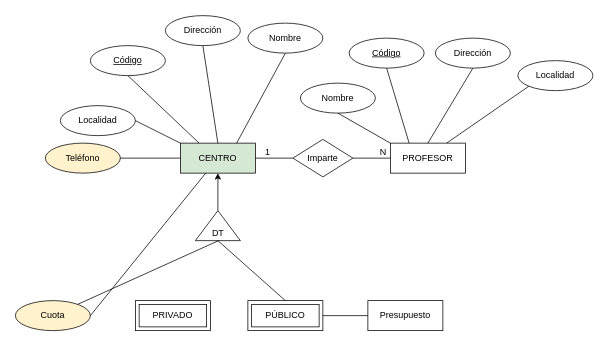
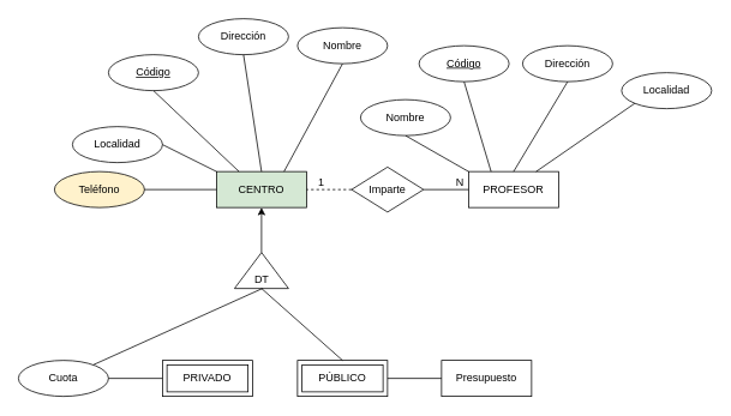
  <mxCell id="0" />
  <mxCell id="1" parent="0" />
  <mxCell id="2" value="CENTRO" style="whiteSpace=wrap;html=1;align=center;fillColor=#d5e8d4;" vertex="1" parent="1"><mxGeometry x="240" y="190" width="100" height="40" as="geometry" /></mxCell>
  <mxCell id="3" style="edgeStyle=orthogonalEdgeStyle;rounded=0;orthogonalLoop=1;jettySize=auto;html=1;entryX=0.5;entryY=1;entryDx=0;entryDy=0;" edge="1" parent="1" source="4" target="2"><mxGeometry relative="1" as="geometry" /></mxCell>
  <mxCell id="4" value="" style="triangle;whiteSpace=wrap;html=1;rotation=-90;" vertex="1" parent="1"><mxGeometry x="270" y="270" width="40" height="60" as="geometry" /></mxCell>
  <mxCell id="5" value="PRIVADO" style="shape=ext;margin=3;double=1;whiteSpace=wrap;html=1;align=center;" vertex="1" parent="1"><mxGeometry x="180" y="400" width="100" height="40" as="geometry" /></mxCell>
  <mxCell id="6" value="PÚBLICO" style="shape=ext;margin=3;double=1;whiteSpace=wrap;html=1;align=center;" vertex="1" parent="1"><mxGeometry x="330" y="400" width="100" height="40" as="geometry" /></mxCell>
  <mxCell id="7" value="PROFESOR" style="whiteSpace=wrap;html=1;align=center;" vertex="1" parent="1"><mxGeometry x="520" y="190" width="100" height="40" as="geometry" /></mxCell>
  <mxCell id="8" value="DT" style="text;html=1;resizable=0;autosize=1;align=center;verticalAlign=middle;points=[];fillColor=none;strokeColor=none;rounded=0;" vertex="1" parent="1"><mxGeometry x="275" y="300" width="30" height="20" as="geometry" /></mxCell>
  <mxCell id="9" value="" style="endArrow=none;html=1;rounded=0;exitX=0.533;exitY=1;exitDx=0;exitDy=0;exitPerimeter=0;" edge="1" parent="1" source="8" target="32"><mxGeometry relative="1" as="geometry"><mxPoint x="520" y="320" as="sourcePoint" /><mxPoint x="680" y="320" as="targetPoint" /></mxGeometry></mxCell>
  <mxCell id="10" value="" style="endArrow=none;html=1;rounded=0;exitX=0.5;exitY=0;exitDx=0;exitDy=0;entryX=0;entryY=0.5;entryDx=0;entryDy=0;" edge="1" parent="1" source="6" target="4"><mxGeometry relative="1" as="geometry"><mxPoint x="520" y="320" as="sourcePoint" /><mxPoint x="680" y="320" as="targetPoint" /></mxGeometry></mxCell>
- <mxCell id="11" value="" style="endArrow=none;html=1;rounded=0;entryX=1;entryY=0.5;entryDx=0;entryDy=0;exitX=0;exitY=0.5;exitDx=0;exitDy=0;" edge="1" parent="1" source="35" target="2"><mxGeometry relative="1" as="geometry"><mxPoint x="390" y="260" as="sourcePoint" /><mxPoint x="680" y="320" as="targetPoint" /></mxGeometry></mxCell>
+ <mxCell id="11" value="" style="endArrow=none;html=1;rounded=0;entryX=1;entryY=0.5;entryDx=0;entryDy=0;exitX=0;exitY=0.5;exitDx=0;exitDy=0;dashed=1;" edge="1" parent="1" source="35" target="2"><mxGeometry relative="1" as="geometry"><mxPoint x="390" y="260" as="sourcePoint" /><mxPoint x="680" y="320" as="targetPoint" /></mxGeometry></mxCell>
  <mxCell id="12" value="1" style="resizable=0;html=1;align=right;verticalAlign=bottom;" connectable="0" vertex="1" parent="11"><mxGeometry x="1" relative="1" as="geometry"><mxPoint x="20" as="offset" /></mxGeometry></mxCell>
  <mxCell id="13" value="Código" style="ellipse;whiteSpace=wrap;html=1;align=center;fontStyle=4;" vertex="1" parent="1"><mxGeometry x="465" y="50" width="100" height="40" as="geometry" /></mxCell>
  <mxCell id="14" value="Código" style="ellipse;whiteSpace=wrap;html=1;align=center;fontStyle=4;" vertex="1" parent="1"><mxGeometry x="120" y="60" width="100" height="40" as="geometry" /></mxCell>
  <mxCell id="15" value="Dirección" style="ellipse;whiteSpace=wrap;html=1;align=center;" vertex="1" parent="1"><mxGeometry x="220" y="20" width="100" height="40" as="geometry" /></mxCell>
  <mxCell id="16" value="Nombre" style="ellipse;whiteSpace=wrap;html=1;align=center;" vertex="1" parent="1"><mxGeometry x="330" y="30" width="100" height="40" as="geometry" /></mxCell>
  <mxCell id="17" value="Localidad" style="ellipse;whiteSpace=wrap;html=1;align=center;" vertex="1" parent="1"><mxGeometry x="80" y="140" width="100" height="40" as="geometry" /></mxCell>
  <mxCell id="18" value="Dirección" style="ellipse;whiteSpace=wrap;html=1;align=center;" vertex="1" parent="1"><mxGeometry x="580" y="50" width="100" height="40" as="geometry" /></mxCell>
  <mxCell id="19" value="Nombre" style="ellipse;whiteSpace=wrap;html=1;align=center;" vertex="1" parent="1"><mxGeometry x="400" y="110" width="100" height="40" as="geometry" /></mxCell>
  <mxCell id="20" value="Localidad" style="ellipse;whiteSpace=wrap;html=1;align=center;" vertex="1" parent="1"><mxGeometry x="690" y="80" width="100" height="40" as="geometry" /></mxCell>
  <mxCell id="21" value="Teléfono" style="ellipse;whiteSpace=wrap;html=1;align=center;fillColor=#fff2cc;" vertex="1" parent="1"><mxGeometry x="60" y="190" width="100" height="40" as="geometry" /></mxCell>
  <mxCell id="22" value="" style="endArrow=none;html=1;rounded=0;exitX=1;exitY=0.5;exitDx=0;exitDy=0;entryX=0;entryY=0.5;entryDx=0;entryDy=0;" edge="1" parent="1" source="21" target="2"><mxGeometry relative="1" as="geometry"><mxPoint x="330" y="230" as="sourcePoint" /><mxPoint x="490" y="230" as="targetPoint" /></mxGeometry></mxCell>
  <mxCell id="23" value="" style="endArrow=none;html=1;rounded=0;exitX=1;exitY=0.5;exitDx=0;exitDy=0;entryX=0;entryY=0;entryDx=0;entryDy=0;" edge="1" parent="1" source="17" target="2"><mxGeometry relative="1" as="geometry"><mxPoint x="330" y="230" as="sourcePoint" /><mxPoint x="490" y="230" as="targetPoint" /></mxGeometry></mxCell>
  <mxCell id="24" value="" style="endArrow=none;html=1;rounded=0;exitX=0.5;exitY=1;exitDx=0;exitDy=0;entryX=0.25;entryY=0;entryDx=0;entryDy=0;" edge="1" parent="1" source="14" target="2"><mxGeometry relative="1" as="geometry"><mxPoint x="330" y="230" as="sourcePoint" /><mxPoint x="260" y="180" as="targetPoint" /></mxGeometry></mxCell>
  <mxCell id="25" value="" style="endArrow=none;html=1;rounded=0;exitX=0.5;exitY=1;exitDx=0;exitDy=0;entryX=0.5;entryY=0;entryDx=0;entryDy=0;" edge="1" parent="1" source="15" target="2"><mxGeometry relative="1" as="geometry"><mxPoint x="330" y="230" as="sourcePoint" /><mxPoint x="490" y="230" as="targetPoint" /></mxGeometry></mxCell>
  <mxCell id="26" value="" style="endArrow=none;html=1;rounded=0;exitX=0.5;exitY=1;exitDx=0;exitDy=0;entryX=0.75;entryY=0;entryDx=0;entryDy=0;" edge="1" parent="1" source="16" target="2"><mxGeometry relative="1" as="geometry"><mxPoint x="330" y="230" as="sourcePoint" /><mxPoint x="490" y="230" as="targetPoint" /></mxGeometry></mxCell>
  <mxCell id="27" value="" style="endArrow=none;html=1;rounded=0;entryX=0.5;entryY=1;entryDx=0;entryDy=0;exitX=0;exitY=0;exitDx=0;exitDy=0;" edge="1" parent="1" source="7" target="19"><mxGeometry relative="1" as="geometry"><mxPoint x="330" y="230" as="sourcePoint" /><mxPoint x="490" y="230" as="targetPoint" /></mxGeometry></mxCell>
  <mxCell id="28" value="" style="endArrow=none;html=1;rounded=0;exitX=0.5;exitY=1;exitDx=0;exitDy=0;entryX=0.5;entryY=0;entryDx=0;entryDy=0;" edge="1" parent="1" source="18" target="7"><mxGeometry relative="1" as="geometry"><mxPoint x="330" y="230" as="sourcePoint" /><mxPoint x="490" y="230" as="targetPoint" /></mxGeometry></mxCell>
  <mxCell id="29" value="" style="endArrow=none;html=1;rounded=0;entryX=0.5;entryY=1;entryDx=0;entryDy=0;exitX=0.25;exitY=0;exitDx=0;exitDy=0;" edge="1" parent="1" source="7" target="13"><mxGeometry relative="1" as="geometry"><mxPoint x="330" y="230" as="sourcePoint" /><mxPoint x="490" y="230" as="targetPoint" /></mxGeometry></mxCell>
  <mxCell id="30" value="" style="endArrow=none;html=1;rounded=0;exitX=0;exitY=1;exitDx=0;exitDy=0;entryX=0.75;entryY=0;entryDx=0;entryDy=0;" edge="1" parent="1" source="20" target="7"><mxGeometry relative="1" as="geometry"><mxPoint x="330" y="230" as="sourcePoint" /><mxPoint x="490" y="230" as="targetPoint" /></mxGeometry></mxCell>
  <mxCell id="31" value="Presupuesto" style="whiteSpace=wrap;html=1;align=center;rounded=0;" vertex="1" parent="1"><mxGeometry x="490" y="400" width="100" height="40" as="geometry" /></mxCell>
- <mxCell id="32" value="Cuota" style="ellipse;whiteSpace=wrap;html=1;align=center;fillColor=#fff2cc;" vertex="1" parent="1"><mxGeometry x="20" y="400" width="100" height="40" as="geometry" /></mxCell>
+ <mxCell id="32" value="Cuota" style="ellipse;whiteSpace=wrap;html=1;align=center;" vertex="1" parent="1"><mxGeometry x="20" y="400" width="100" height="40" as="geometry" /></mxCell>
  <mxCell id="33" value="" style="endArrow=none;html=1;rounded=0;exitX=1;exitY=0.5;exitDx=0;exitDy=0;entryX=0;entryY=0.5;entryDx=0;entryDy=0;" edge="1" parent="1" source="6" target="31"><mxGeometry relative="1" as="geometry"><mxPoint x="330" y="230" as="sourcePoint" /><mxPoint x="490" y="230" as="targetPoint" /></mxGeometry></mxCell>
- <mxCell id="34" value="" style="endArrow=none;html=1;rounded=0;exitX=1;exitY=0.5;exitDx=0;exitDy=0;" edge="1" parent="1" source="32" target="2"><mxGeometry relative="1" as="geometry"><mxPoint x="330" y="230" as="sourcePoint" /><mxPoint x="490" y="230" as="targetPoint" /></mxGeometry></mxCell>
+ <mxCell id="34" value="" style="endArrow=none;html=1;rounded=0;exitX=1;exitY=0.5;exitDx=0;exitDy=0;entryX=0;entryY=0.5;entryDx=0;entryDy=0;" edge="1" parent="1" source="32" target="5"><mxGeometry relative="1" as="geometry"><mxPoint x="330" y="230" as="sourcePoint" /><mxPoint x="490" y="230" as="targetPoint" /></mxGeometry></mxCell>
  <mxCell id="35" value="Imparte" style="shape=rhombus;perimeter=rhombusPerimeter;whiteSpace=wrap;html=1;align=center;" vertex="1" parent="1"><mxGeometry x="390" y="185" width="80" height="50" as="geometry" /></mxCell>
  <mxCell id="36" value="" style="endArrow=none;html=1;rounded=0;entryX=0;entryY=0.5;entryDx=0;entryDy=0;" edge="1" parent="1" target="7"><mxGeometry relative="1" as="geometry"><mxPoint x="470" y="210" as="sourcePoint" /><mxPoint x="490" y="210" as="targetPoint" /></mxGeometry></mxCell>
  <mxCell id="37" value="N" style="resizable=0;html=1;align=right;verticalAlign=bottom;" connectable="0" vertex="1" parent="36"><mxGeometry x="1" relative="1" as="geometry"><mxPoint x="-5" as="offset" /></mxGeometry></mxCell>
